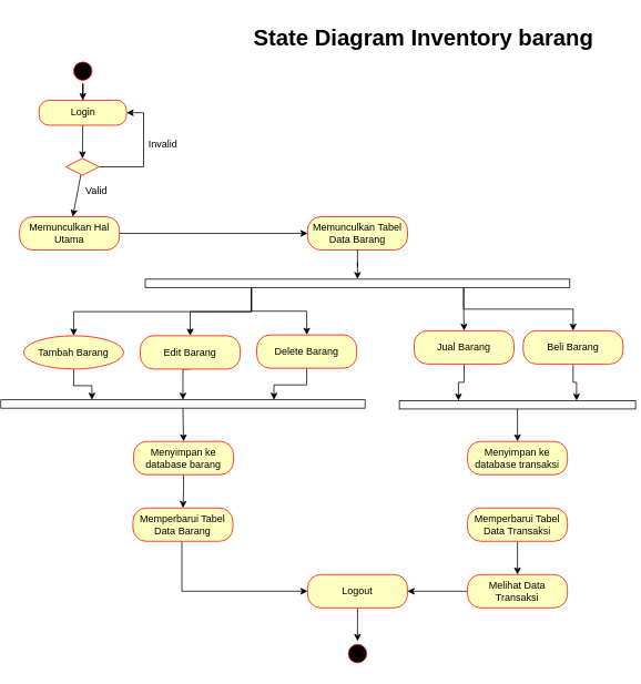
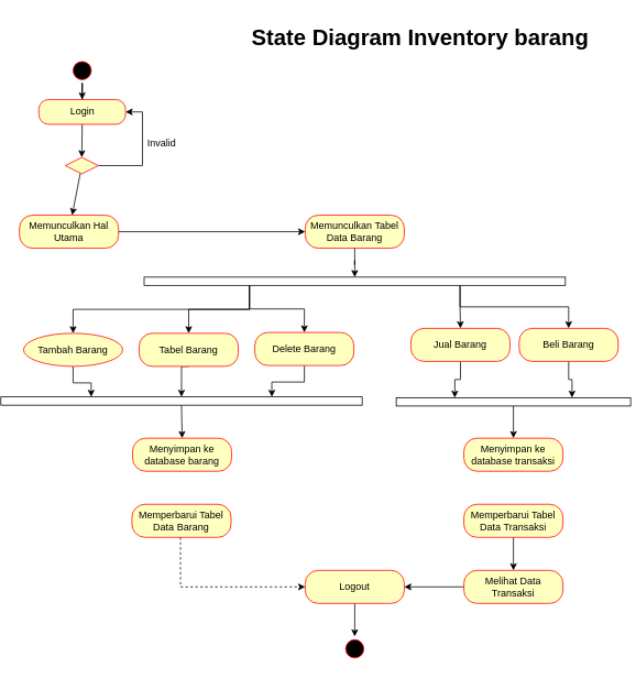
  <mxCell id="0" />
  <mxCell id="1" parent="0" />
  <mxCell id="2" style="edgeStyle=orthogonalEdgeStyle;rounded=0;orthogonalLoop=1;jettySize=auto;html=1;exitX=1;exitY=0.5;exitDx=0;exitDy=0;" edge="1" parent="1" source="3" target="6"><mxGeometry relative="1" as="geometry" /></mxCell>
  <mxCell id="3" value="" style="ellipse;html=1;shape=startState;fillColor=#000000;strokeColor=#ff0000;rounded=1;shadow=0;comic=0;labelBackgroundColor=none;fontFamily=Verdana;fontSize=12;fontColor=#000000;align=center;direction=south;" parent="1" vertex="1"><mxGeometry x="81" y="70" width="30" height="30" as="geometry" /></mxCell>
  <mxCell id="4" value="State Diagram Inventory barang" style="text;html=1;align=center;verticalAlign=middle;resizable=0;points=[];autosize=1;strokeColor=none;fillColor=none;fontStyle=1;fontSize=27;" parent="1" vertex="1"><mxGeometry x="300" y="20" width="410" height="50" as="geometry" /></mxCell>
  <mxCell id="5" style="rounded=0;orthogonalLoop=1;jettySize=auto;html=1;exitX=0.5;exitY=1;exitDx=0;exitDy=0;entryX=0.5;entryY=0;entryDx=0;entryDy=0;" edge="1" parent="1" source="6" target="12"><mxGeometry relative="1" as="geometry" /></mxCell>
  <mxCell id="6" value="Login" style="rounded=1;whiteSpace=wrap;html=1;arcSize=40;fontColor=#000000;fillColor=#ffffc0;strokeColor=#ff0000;" vertex="1" parent="1"><mxGeometry x="43.5" y="120" width="105" height="30" as="geometry" /></mxCell>
  <mxCell id="7" style="edgeStyle=orthogonalEdgeStyle;rounded=0;orthogonalLoop=1;jettySize=auto;html=1;entryX=0;entryY=0.5;entryDx=0;entryDy=0;" edge="1" parent="1" source="8" target="9"><mxGeometry relative="1" as="geometry" /></mxCell>
  <mxCell id="8" value="Memunculkan Hal Utama" style="rounded=1;whiteSpace=wrap;html=1;arcSize=40;fontColor=#000000;fillColor=#ffffc0;strokeColor=#ff0000;" vertex="1" parent="1"><mxGeometry x="20" y="260" width="120" height="40" as="geometry" /></mxCell>
  <mxCell id="9" value="Memunculkan Tabel Data Barang" style="rounded=1;whiteSpace=wrap;html=1;arcSize=40;fontColor=#000000;fillColor=#ffffc0;strokeColor=#ff0000;" vertex="1" parent="1"><mxGeometry x="366" y="260" width="120" height="40" as="geometry" /></mxCell>
  <mxCell id="10" value="" style="rounded=0;orthogonalLoop=1;jettySize=auto;html=1;" edge="1" parent="1" source="12" target="8"><mxGeometry relative="1" as="geometry" /></mxCell>
  <mxCell id="11" style="edgeStyle=orthogonalEdgeStyle;rounded=0;orthogonalLoop=1;jettySize=auto;html=1;entryX=1;entryY=0.5;entryDx=0;entryDy=0;" edge="1" parent="1" source="12" target="6"><mxGeometry relative="1" as="geometry"><Array as="points"><mxPoint x="169" y="200" /><mxPoint x="169" y="135" /></Array></mxGeometry></mxCell>
  <mxCell id="12" value="" style="rhombus;whiteSpace=wrap;html=1;fontColor=#000000;fillColor=#ffffc0;strokeColor=#ff0000;" vertex="1" parent="1"><mxGeometry x="75.5" y="190" width="40" height="20" as="geometry" /></mxCell>
  <mxCell id="13" value="Invalid" style="text;html=1;align=center;verticalAlign=middle;resizable=0;points=[];autosize=1;strokeColor=none;fillColor=none;" vertex="1" parent="1"><mxGeometry x="162" y="158" width="60" height="30" as="geometry" /></mxCell>
- <mxCell id="14" value="Valid" style="text;html=1;align=center;verticalAlign=middle;resizable=0;points=[];autosize=1;strokeColor=none;fillColor=none;" vertex="1" parent="1"><mxGeometry x="87" y="214" width="50" height="30" as="geometry" /></mxCell>
  <mxCell id="15" style="edgeStyle=orthogonalEdgeStyle;rounded=0;orthogonalLoop=1;jettySize=auto;html=1;curved=0;exitX=1;exitY=0.75;exitDx=0;exitDy=0;entryX=0.5;entryY=0;entryDx=0;entryDy=0;" edge="1" parent="1" source="19" target="23"><mxGeometry relative="1" as="geometry" /></mxCell>
  <mxCell id="16" style="edgeStyle=orthogonalEdgeStyle;rounded=0;orthogonalLoop=1;jettySize=auto;html=1;curved=0;exitX=1;exitY=0.75;exitDx=0;exitDy=0;entryX=0.5;entryY=0;entryDx=0;entryDy=0;" edge="1" parent="1" source="19" target="21"><mxGeometry relative="1" as="geometry" /></mxCell>
  <mxCell id="17" style="edgeStyle=orthogonalEdgeStyle;rounded=0;orthogonalLoop=1;jettySize=auto;html=1;curved=0;exitX=1;exitY=0.75;exitDx=0;exitDy=0;" edge="1" parent="1" source="19" target="25"><mxGeometry relative="1" as="geometry" /></mxCell>
  <mxCell id="18" style="edgeStyle=orthogonalEdgeStyle;rounded=0;orthogonalLoop=1;jettySize=auto;html=1;curved=0;exitX=1;exitY=0.25;exitDx=0;exitDy=0;entryX=0.5;entryY=0;entryDx=0;entryDy=0;" edge="1" parent="1" source="19" target="29"><mxGeometry relative="1" as="geometry" /></mxCell>
  <mxCell id="19" value="" style="html=1;perimeter=orthogonalPerimeter;outlineConnect=0;targetShapes=umlLifeline;portConstraint=eastwest;newEdgeStyle={&quot;curved&quot;:0,&quot;rounded&quot;:0};rotation=90;" vertex="1" parent="1"><mxGeometry x="421" y="85" width="10" height="510" as="geometry" /></mxCell>
  <mxCell id="20" style="edgeStyle=orthogonalEdgeStyle;rounded=0;orthogonalLoop=1;jettySize=auto;html=1;exitX=0.5;exitY=1;exitDx=0;exitDy=0;entryX=0;entryY=0.75;entryDx=0;entryDy=0;" edge="1" parent="1" source="21" target="33"><mxGeometry relative="1" as="geometry" /></mxCell>
  <mxCell id="21" value="Tambah Barang" style="ellipse;whiteSpace=wrap;html=1;arcSize=40;fontColor=#000000;fillColor=#ffffc0;strokeColor=#ff0000;" vertex="1" parent="1"><mxGeometry x="25" y="403" width="120" height="40" as="geometry" /></mxCell>
  <mxCell id="22" style="edgeStyle=orthogonalEdgeStyle;rounded=0;orthogonalLoop=1;jettySize=auto;html=1;exitX=0.5;exitY=1;exitDx=0;exitDy=0;entryX=0;entryY=0.5;entryDx=0;entryDy=0;" edge="1" parent="1" source="23" target="33"><mxGeometry relative="1" as="geometry" /></mxCell>
- <mxCell id="23" value="Edit Barang" style="rounded=1;whiteSpace=wrap;html=1;arcSize=40;fontColor=#000000;fillColor=#ffffc0;strokeColor=#ff0000;" vertex="1" parent="1"><mxGeometry x="165" y="403" width="120" height="40" as="geometry" /></mxCell>
+ <mxCell id="23" value="Tabel Barang" style="rounded=1;whiteSpace=wrap;html=1;arcSize=40;fontColor=#000000;fillColor=#ffffc0;strokeColor=#ff0000;" vertex="1" parent="1"><mxGeometry x="165" y="403" width="120" height="40" as="geometry" /></mxCell>
  <mxCell id="24" style="edgeStyle=orthogonalEdgeStyle;rounded=0;orthogonalLoop=1;jettySize=auto;html=1;exitX=0.5;exitY=1;exitDx=0;exitDy=0;entryX=0;entryY=0.25;entryDx=0;entryDy=0;" edge="1" parent="1" source="25" target="33"><mxGeometry relative="1" as="geometry" /></mxCell>
  <mxCell id="25" value="Delete Barang" style="rounded=1;whiteSpace=wrap;html=1;arcSize=40;fontColor=#000000;fillColor=#ffffc0;strokeColor=#ff0000;" vertex="1" parent="1"><mxGeometry x="305" y="402" width="120" height="40" as="geometry" /></mxCell>
  <mxCell id="26" style="edgeStyle=orthogonalEdgeStyle;rounded=0;orthogonalLoop=1;jettySize=auto;html=1;exitX=0.5;exitY=1;exitDx=0;exitDy=0;entryX=0;entryY=0.75;entryDx=0;entryDy=0;" edge="1" parent="1" source="27" target="35"><mxGeometry relative="1" as="geometry" /></mxCell>
  <mxCell id="27" value="Jual Barang" style="rounded=1;whiteSpace=wrap;html=1;arcSize=40;fontColor=#000000;fillColor=#ffffc0;strokeColor=#ff0000;" vertex="1" parent="1"><mxGeometry x="494" y="397" width="120" height="40" as="geometry" /></mxCell>
  <mxCell id="28" style="edgeStyle=orthogonalEdgeStyle;rounded=0;orthogonalLoop=1;jettySize=auto;html=1;entryX=0;entryY=0.25;entryDx=0;entryDy=0;" edge="1" parent="1" source="29" target="35"><mxGeometry relative="1" as="geometry" /></mxCell>
  <mxCell id="29" value="Beli Barang" style="rounded=1;whiteSpace=wrap;html=1;arcSize=40;fontColor=#000000;fillColor=#ffffc0;strokeColor=#ff0000;" vertex="1" parent="1"><mxGeometry x="625" y="397" width="120" height="40" as="geometry" /></mxCell>
  <mxCell id="30" style="edgeStyle=orthogonalEdgeStyle;rounded=0;orthogonalLoop=1;jettySize=auto;html=1;entryX=0;entryY=0.5;entryDx=0;entryDy=0;entryPerimeter=0;" edge="1" parent="1" source="9" target="19"><mxGeometry relative="1" as="geometry" /></mxCell>
  <mxCell id="31" style="edgeStyle=orthogonalEdgeStyle;rounded=0;orthogonalLoop=1;jettySize=auto;html=1;curved=0;exitX=1;exitY=0.25;exitDx=0;exitDy=0;entryX=0.5;entryY=0;entryDx=0;entryDy=0;" edge="1" parent="1" source="19" target="27"><mxGeometry relative="1" as="geometry" /></mxCell>
  <mxCell id="32" style="rounded=0;orthogonalLoop=1;jettySize=auto;html=1;exitX=1;exitY=0.5;exitDx=0;exitDy=0;entryX=0.5;entryY=0;entryDx=0;entryDy=0;" edge="1" parent="1" source="33" target="37"><mxGeometry relative="1" as="geometry" /></mxCell>
  <mxCell id="33" value="" style="html=1;perimeter=orthogonalPerimeter;outlineConnect=0;targetShapes=umlLifeline;portConstraint=eastwest;newEdgeStyle={&quot;curved&quot;:0,&quot;rounded&quot;:0};rotation=90;" vertex="1" parent="1"><mxGeometry x="211.25" y="266.25" width="10" height="437.5" as="geometry" /></mxCell>
  <mxCell id="34" style="edgeStyle=orthogonalEdgeStyle;rounded=0;orthogonalLoop=1;jettySize=auto;html=1;curved=0;exitX=1;exitY=0.5;exitDx=0;exitDy=0;entryX=0.5;entryY=0;entryDx=0;entryDy=0;" edge="1" parent="1" source="35" target="38"><mxGeometry relative="1" as="geometry" /></mxCell>
  <mxCell id="35" value="" style="html=1;perimeter=orthogonalPerimeter;outlineConnect=0;targetShapes=umlLifeline;portConstraint=eastwest;newEdgeStyle={&quot;curved&quot;:0,&quot;rounded&quot;:0};rotation=90;" vertex="1" parent="1"><mxGeometry x="613.13" y="344.13" width="10" height="283.75" as="geometry" /></mxCell>
- <mxCell id="36" style="edgeStyle=orthogonalEdgeStyle;rounded=0;orthogonalLoop=1;jettySize=auto;html=1;entryX=0.5;entryY=0;entryDx=0;entryDy=0;" edge="1" parent="1" source="37" target="40"><mxGeometry relative="1" as="geometry" /></mxCell>
  <mxCell id="37" value="Menyimpan ke database barang" style="rounded=1;whiteSpace=wrap;html=1;arcSize=40;fontColor=#000000;fillColor=#ffffc0;strokeColor=#ff0000;" vertex="1" parent="1"><mxGeometry x="157" y="530" width="120" height="40" as="geometry" /></mxCell>
  <mxCell id="38" value="Menyimpan ke database transaksi" style="rounded=1;whiteSpace=wrap;html=1;arcSize=40;fontColor=#000000;fillColor=#ffffc0;strokeColor=#ff0000;" vertex="1" parent="1"><mxGeometry x="558.13" y="530" width="120" height="40" as="geometry" /></mxCell>
- <mxCell id="39" style="edgeStyle=orthogonalEdgeStyle;rounded=0;orthogonalLoop=1;jettySize=auto;html=1;entryX=0;entryY=0.5;entryDx=0;entryDy=0;" edge="1" parent="1" source="40" target="46"><mxGeometry relative="1" as="geometry"><Array as="points"><mxPoint x="215" y="710" /></Array></mxGeometry></mxCell>
+ <mxCell id="39" style="edgeStyle=orthogonalEdgeStyle;rounded=0;orthogonalLoop=1;jettySize=auto;html=1;entryX=0;entryY=0.5;entryDx=0;entryDy=0;dashed=1;" edge="1" parent="1" source="40" target="46"><mxGeometry relative="1" as="geometry"><Array as="points"><mxPoint x="215" y="710" /></Array></mxGeometry></mxCell>
  <mxCell id="40" value="Memperbarui Tabel Data Barang" style="rounded=1;whiteSpace=wrap;html=1;arcSize=40;fontColor=#000000;fillColor=#ffffc0;strokeColor=#ff0000;" vertex="1" parent="1"><mxGeometry x="156.25" y="610" width="120" height="40" as="geometry" /></mxCell>
  <mxCell id="41" style="edgeStyle=orthogonalEdgeStyle;rounded=0;orthogonalLoop=1;jettySize=auto;html=1;entryX=0.5;entryY=0;entryDx=0;entryDy=0;" edge="1" parent="1" source="42" target="44"><mxGeometry relative="1" as="geometry" /></mxCell>
  <mxCell id="42" value="Memperbarui Tabel Data Transaksi" style="rounded=1;whiteSpace=wrap;html=1;arcSize=40;fontColor=#000000;fillColor=#ffffc0;strokeColor=#ff0000;" vertex="1" parent="1"><mxGeometry x="558.13" y="610" width="120" height="40" as="geometry" /></mxCell>
  <mxCell id="43" style="edgeStyle=orthogonalEdgeStyle;rounded=0;orthogonalLoop=1;jettySize=auto;html=1;entryX=1;entryY=0.5;entryDx=0;entryDy=0;" edge="1" parent="1" source="44" target="46"><mxGeometry relative="1" as="geometry" /></mxCell>
  <mxCell id="44" value="Melihat Data Transaksi" style="rounded=1;whiteSpace=wrap;html=1;arcSize=40;fontColor=#000000;fillColor=#ffffc0;strokeColor=#ff0000;" vertex="1" parent="1"><mxGeometry x="558.13" y="690" width="120" height="40" as="geometry" /></mxCell>
  <mxCell id="45" style="edgeStyle=orthogonalEdgeStyle;rounded=0;orthogonalLoop=1;jettySize=auto;html=1;entryX=0;entryY=0.5;entryDx=0;entryDy=0;" edge="1" parent="1" source="46" target="47"><mxGeometry relative="1" as="geometry" /></mxCell>
  <mxCell id="46" value="Logout" style="rounded=1;whiteSpace=wrap;html=1;arcSize=40;fontColor=#000000;fillColor=#ffffc0;strokeColor=#ff0000;" vertex="1" parent="1"><mxGeometry x="366" y="690" width="120" height="40" as="geometry" /></mxCell>
  <mxCell id="47" value="" style="ellipse;html=1;shape=startState;fillColor=#000000;strokeColor=#ff0000;rounded=1;shadow=0;comic=0;labelBackgroundColor=none;fontFamily=Verdana;fontSize=12;fontColor=#000000;align=center;direction=south;" vertex="1" parent="1"><mxGeometry x="411" y="770" width="30" height="30" as="geometry" /></mxCell>
